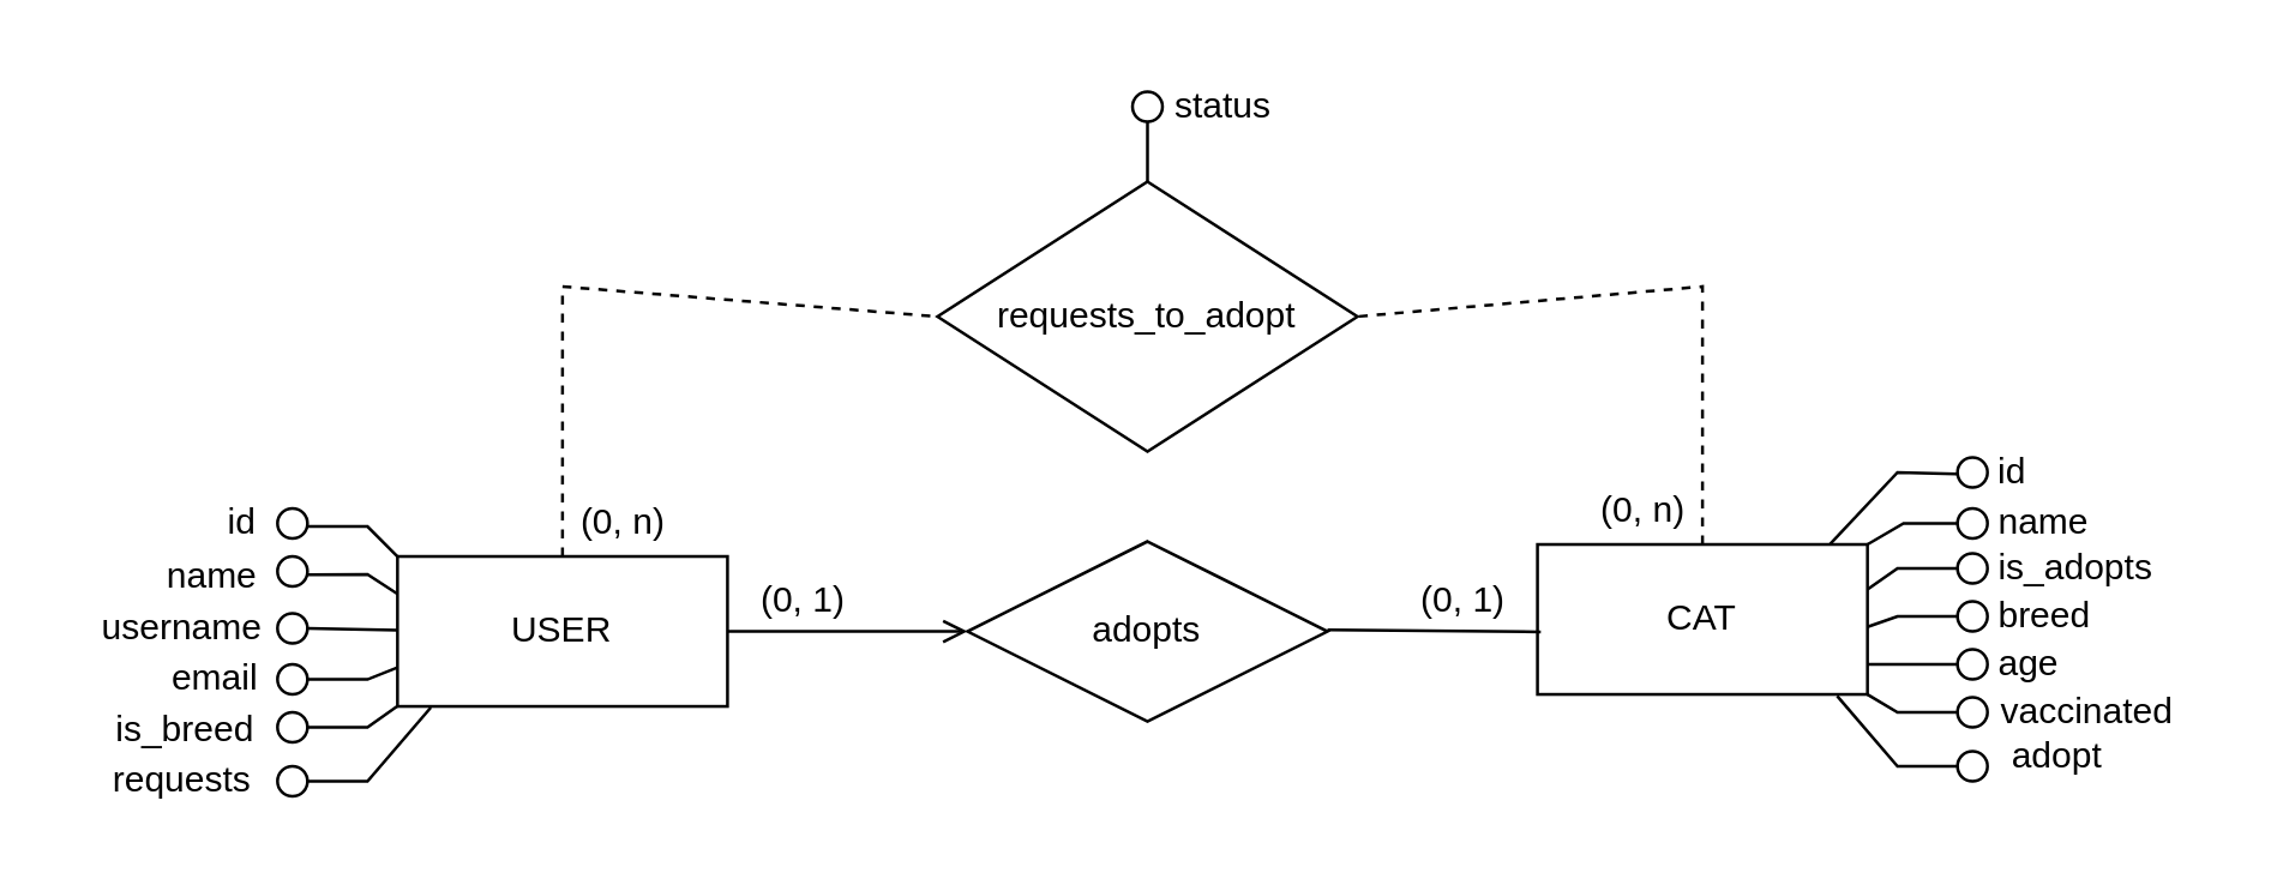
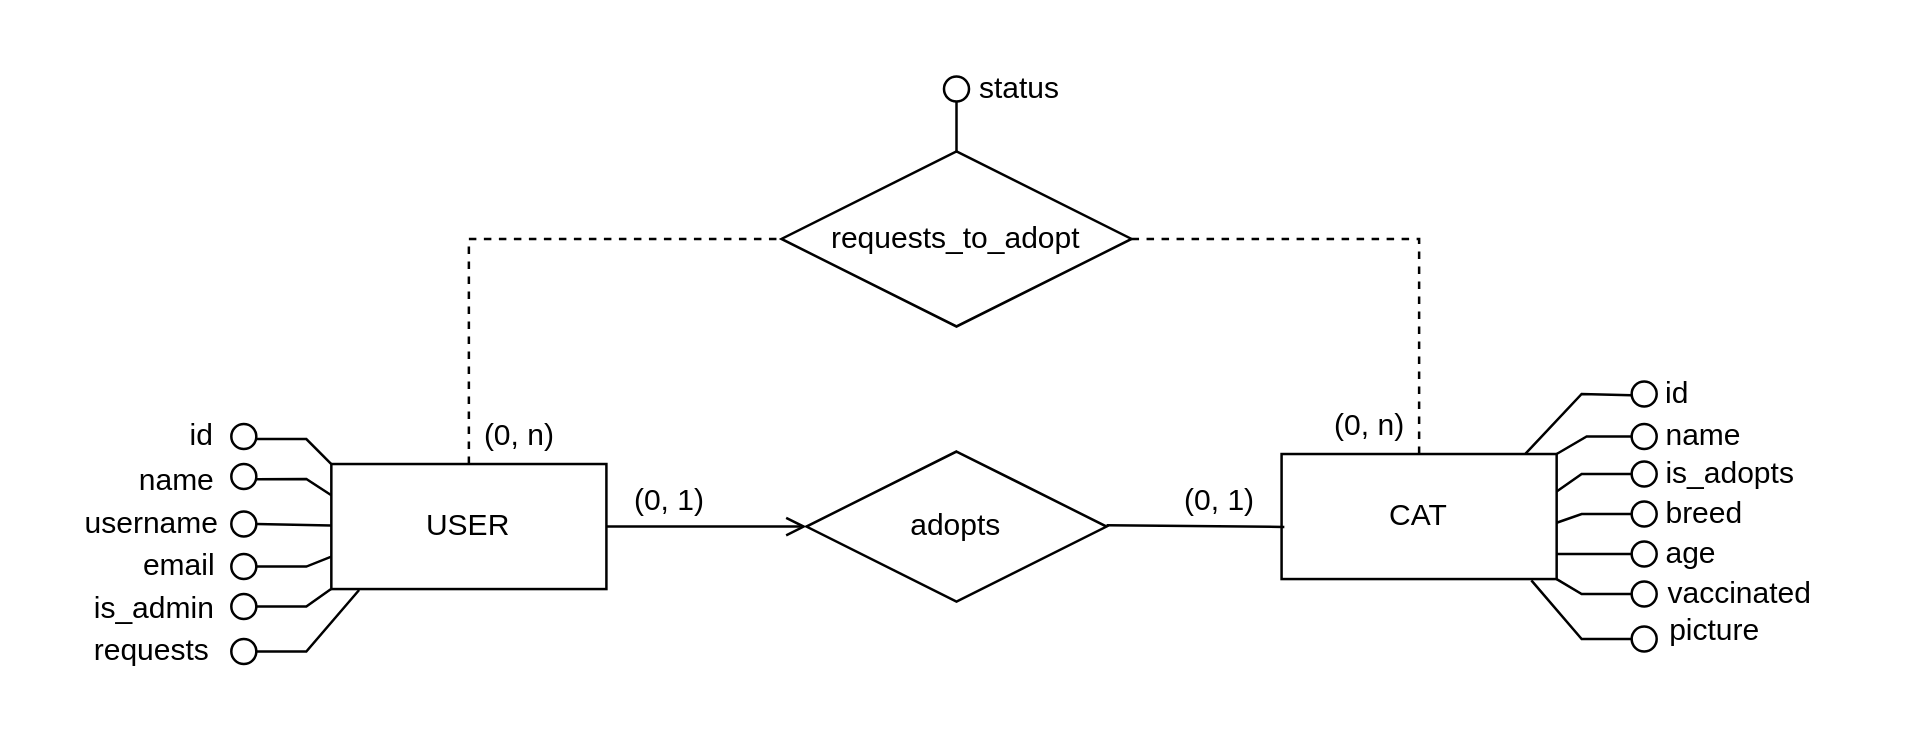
  <mxCell id="0" />
  <mxCell id="1" parent="0" />
  <mxCell id="2" value="USER" style="rounded=0;whiteSpace=wrap;html=1;fillColor=none;" parent="1" vertex="1"><mxGeometry x="132" y="185" width="110" height="50" as="geometry" /></mxCell>
  <mxCell id="3" value="&lt;div&gt;adopts&lt;/div&gt;" style="shape=rhombus;perimeter=rhombusPerimeter;whiteSpace=wrap;html=1;align=center;fillColor=none;" parent="1" vertex="1"><mxGeometry x="322" y="180" width="120" height="60" as="geometry" /></mxCell>
  <mxCell id="4" value="" style="endArrow=open;html=1;rounded=0;entryX=0;entryY=0.5;entryDx=0;entryDy=0;exitX=1;exitY=0.5;exitDx=0;exitDy=0;" parent="1" source="2" target="3" edge="1"><mxGeometry width="50" height="50" relative="1" as="geometry"><mxPoint x="362" y="290" as="sourcePoint" /><mxPoint x="412" y="240" as="targetPoint" /></mxGeometry></mxCell>
  <mxCell id="5" value="" style="endArrow=none;html=1;rounded=0;exitX=1;exitY=0.5;exitDx=0;exitDy=0;entryX=0.01;entryY=0.583;entryDx=0;entryDy=0;entryPerimeter=0;" parent="1" target="19" edge="1"><mxGeometry width="50" height="50" relative="1" as="geometry"><mxPoint x="442" y="209.5" as="sourcePoint" /><mxPoint x="522" y="210" as="targetPoint" /></mxGeometry></mxCell>
  <mxCell id="6" value="" style="ellipse;whiteSpace=wrap;html=1;aspect=fixed;fillColor=light-dark(#FFFFFF,#F9FBFF);" parent="1" vertex="1"><mxGeometry x="92" y="204" width="10" height="10" as="geometry" /></mxCell>
  <mxCell id="7" value="" style="endArrow=none;html=1;rounded=0;exitX=1;exitY=0.5;exitDx=0;exitDy=0;entryX=-0.001;entryY=0.491;entryDx=0;entryDy=0;entryPerimeter=0;" parent="1" source="6" target="2" edge="1"><mxGeometry width="50" height="50" relative="1" as="geometry"><mxPoint x="82" y="217" as="sourcePoint" /><mxPoint x="132" y="209.5" as="targetPoint" /></mxGeometry></mxCell>
  <mxCell id="8" value="name" style="text;html=1;align=center;verticalAlign=middle;resizable=0;points=[];autosize=1;strokeColor=none;fillColor=none;" parent="1" vertex="1"><mxGeometry x="45" y="177" width="50" height="30" as="geometry" /></mxCell>
  <mxCell id="9" value="" style="endArrow=none;html=1;rounded=0;exitX=1;exitY=0.5;exitDx=0;exitDy=0;entryX=0;entryY=0.5;entryDx=0;entryDy=0;" parent="1" source="36" edge="1"><mxGeometry width="50" height="50" relative="1" as="geometry"><mxPoint x="82" y="222" as="sourcePoint" /><mxPoint x="132" y="222" as="targetPoint" /><Array as="points"><mxPoint x="122" y="226" /></Array></mxGeometry></mxCell>
  <mxCell id="10" value="username" style="text;html=1;align=center;verticalAlign=middle;resizable=0;points=[];autosize=1;strokeColor=none;fillColor=none;" parent="1" vertex="1"><mxGeometry x="20" y="194" width="80" height="30" as="geometry" /></mxCell>
  <mxCell id="11" value="" style="ellipse;whiteSpace=wrap;html=1;aspect=fixed;fillColor=none;" parent="1" vertex="1"><mxGeometry x="92" y="237" width="10" height="10" as="geometry" /></mxCell>
  <mxCell id="12" value="" style="endArrow=none;html=1;rounded=0;exitX=1;exitY=0.5;exitDx=0;exitDy=0;entryX=-0.001;entryY=0.76;entryDx=0;entryDy=0;entryPerimeter=0;" parent="1" source="11" edge="1"><mxGeometry width="50" height="50" relative="1" as="geometry"><mxPoint x="82" y="247" as="sourcePoint" /><mxPoint x="131.89" y="235" as="targetPoint" /><Array as="points"><mxPoint x="122" y="242" /></Array></mxGeometry></mxCell>
  <mxCell id="13" value="email" style="text;html=1;align=center;verticalAlign=middle;resizable=0;points=[];autosize=1;strokeColor=none;fillColor=none;" parent="1" vertex="1"><mxGeometry x="46" y="211" width="50" height="30" as="geometry" /></mxCell>
  <mxCell id="14" value="" style="ellipse;whiteSpace=wrap;html=1;aspect=fixed;" parent="1" vertex="1"><mxGeometry x="652" y="200" width="10" height="10" as="geometry" /></mxCell>
  <mxCell id="15" value="" style="endArrow=none;html=1;rounded=0;exitX=1;exitY=0.25;exitDx=0;exitDy=0;entryX=0;entryY=0.5;entryDx=0;entryDy=0;" parent="1" target="14" edge="1"><mxGeometry width="50" height="50" relative="1" as="geometry"><mxPoint x="622" y="208.5" as="sourcePoint" /><mxPoint x="662" y="216" as="targetPoint" /><Array as="points"><mxPoint x="632" y="205" /></Array></mxGeometry></mxCell>
  <mxCell id="16" value="" style="endArrow=none;html=1;rounded=0;exitX=1;exitY=1;exitDx=0;exitDy=0;entryX=0;entryY=0.5;entryDx=0;entryDy=0;" parent="1" source="19" target="22" edge="1"><mxGeometry width="50" height="50" relative="1" as="geometry"><mxPoint x="622" y="233.5" as="sourcePoint" /><mxPoint x="662" y="245" as="targetPoint" /><Array as="points"><mxPoint x="632" y="237" /></Array></mxGeometry></mxCell>
  <mxCell id="17" value="" style="endArrow=none;html=1;rounded=0;exitX=1;exitY=0.5;exitDx=0;exitDy=0;entryX=0;entryY=0.5;entryDx=0;entryDy=0;" parent="1" target="21" edge="1"><mxGeometry width="50" height="50" relative="1" as="geometry"><mxPoint x="622" y="221" as="sourcePoint" /><mxPoint x="662.15" y="232.44" as="targetPoint" /></mxGeometry></mxCell>
  <mxCell id="18" value="" style="endArrow=none;html=1;rounded=0;exitX=0.985;exitY=0.713;exitDx=0;exitDy=0;exitPerimeter=0;entryX=0;entryY=0.5;entryDx=0;entryDy=0;" parent="1" edge="1"><mxGeometry width="50" height="50" relative="1" as="geometry"><mxPoint x="622" y="196" as="sourcePoint" /><mxPoint x="652" y="189" as="targetPoint" /><Array as="points"><mxPoint x="632" y="189" /></Array></mxGeometry></mxCell>
  <mxCell id="19" value="CAT" style="rounded=0;whiteSpace=wrap;html=1;fillColor=none;" parent="1" vertex="1"><mxGeometry x="512" y="181" width="110" height="50" as="geometry" /></mxCell>
  <mxCell id="20" value="" style="ellipse;whiteSpace=wrap;html=1;aspect=fixed;" parent="1" vertex="1"><mxGeometry x="652" y="169" width="10" height="10" as="geometry" /></mxCell>
  <mxCell id="21" value="" style="ellipse;whiteSpace=wrap;html=1;aspect=fixed;" parent="1" vertex="1"><mxGeometry x="652" y="216" width="10" height="10" as="geometry" /></mxCell>
  <mxCell id="22" value="" style="ellipse;whiteSpace=wrap;html=1;aspect=fixed;" parent="1" vertex="1"><mxGeometry x="652" y="232" width="10" height="10" as="geometry" /></mxCell>
  <mxCell id="23" value="name" style="text;html=1;align=left;verticalAlign=middle;resizable=0;points=[];autosize=1;strokeColor=none;fillColor=none;" parent="1" vertex="1"><mxGeometry x="664" y="159" width="50" height="30" as="geometry" /></mxCell>
  <mxCell id="24" value="breed" style="text;html=1;align=left;verticalAlign=middle;resizable=0;points=[];autosize=1;strokeColor=none;fillColor=none;" parent="1" vertex="1"><mxGeometry x="664" y="190" width="50" height="30" as="geometry" /></mxCell>
  <mxCell id="25" value="age" style="text;html=1;align=left;verticalAlign=middle;resizable=0;points=[];autosize=1;strokeColor=none;fillColor=none;" parent="1" vertex="1"><mxGeometry x="664" y="206" width="40" height="30" as="geometry" /></mxCell>
  <mxCell id="26" value="vaccinated" style="text;html=1;align=center;verticalAlign=middle;resizable=0;points=[];autosize=1;strokeColor=none;fillColor=none;" parent="1" vertex="1"><mxGeometry x="655" y="222" width="80" height="30" as="geometry" /></mxCell>
  <mxCell id="27" value="" style="endArrow=none;html=1;rounded=0;exitX=0.887;exitY=-0.003;exitDx=0;exitDy=0;exitPerimeter=0;entryX=-0.021;entryY=0.552;entryDx=0;entryDy=0;entryPerimeter=0;" parent="1" source="19" target="28" edge="1"><mxGeometry width="50" height="50" relative="1" as="geometry"><mxPoint x="612" y="180" as="sourcePoint" /><mxPoint x="662" y="150" as="targetPoint" /><Array as="points"><mxPoint x="632" y="157" /></Array></mxGeometry></mxCell>
  <mxCell id="28" value="" style="ellipse;whiteSpace=wrap;html=1;aspect=fixed;fillColor=light-dark(#FFFFFF,#FEF8FF);" parent="1" vertex="1"><mxGeometry x="652" y="152" width="10" height="10" as="geometry" /></mxCell>
  <mxCell id="29" value="id" style="text;html=1;align=center;verticalAlign=middle;resizable=0;points=[];autosize=1;strokeColor=none;fillColor=none;" parent="1" vertex="1"><mxGeometry x="655" y="142" width="30" height="30" as="geometry" /></mxCell>
  <mxCell id="30" value="(0, 1)" style="text;html=1;align=center;verticalAlign=middle;resizable=0;points=[];autosize=1;strokeColor=none;fillColor=none;" parent="1" vertex="1"><mxGeometry x="242" y="185" width="50" height="30" as="geometry" /></mxCell>
  <mxCell id="31" value="(0, 1)" style="text;html=1;align=center;verticalAlign=middle;resizable=0;points=[];autosize=1;strokeColor=none;fillColor=none;" parent="1" vertex="1"><mxGeometry x="462" y="185" width="50" height="30" as="geometry" /></mxCell>
  <mxCell id="32" value="" style="endArrow=none;html=1;rounded=0;exitX=0.989;exitY=0.604;exitDx=0;exitDy=0;entryX=0;entryY=0;entryDx=0;entryDy=0;exitPerimeter=0;" parent="1" source="33" target="2" edge="1"><mxGeometry width="50" height="50" relative="1" as="geometry"><mxPoint x="82" y="166" as="sourcePoint" /><mxPoint x="132" y="166" as="targetPoint" /><Array as="points"><mxPoint x="122" y="175" /></Array></mxGeometry></mxCell>
  <mxCell id="33" value="" style="ellipse;whiteSpace=wrap;html=1;aspect=fixed;fillColor=light-dark(#FFFFFF,#FEF8FF);" parent="1" vertex="1"><mxGeometry x="92" y="169" width="10" height="10" as="geometry" /></mxCell>
  <mxCell id="34" value="id" style="text;html=1;align=center;verticalAlign=middle;resizable=0;points=[];autosize=1;strokeColor=none;fillColor=none;" parent="1" vertex="1"><mxGeometry x="65" y="159" width="30" height="30" as="geometry" /></mxCell>
  <mxCell id="35" value="" style="endArrow=none;html=1;rounded=0;exitX=1;exitY=0.5;exitDx=0;exitDy=0;entryX=1;entryY=0.5;entryDx=0;entryDy=0;" parent="1" source="36" target="36" edge="1"><mxGeometry width="50" height="50" relative="1" as="geometry"><mxPoint x="82" y="222" as="sourcePoint" /><mxPoint x="132" y="222" as="targetPoint" /></mxGeometry></mxCell>
  <mxCell id="36" value="" style="ellipse;whiteSpace=wrap;html=1;aspect=fixed;fillColor=light-dark(#FFFFFF,#FEF8FF);" parent="1" vertex="1"><mxGeometry x="92" y="221" width="10" height="10" as="geometry" /></mxCell>
  <mxCell id="37" value="" style="endArrow=none;html=1;rounded=0;exitX=0.989;exitY=0.604;exitDx=0;exitDy=0;entryX=0;entryY=0.25;entryDx=0;entryDy=0;exitPerimeter=0;" parent="1" source="38" target="2" edge="1"><mxGeometry width="50" height="50" relative="1" as="geometry"><mxPoint x="92" y="176" as="sourcePoint" /><mxPoint x="142" y="195" as="targetPoint" /><Array as="points"><mxPoint x="122" y="191" /></Array></mxGeometry></mxCell>
  <mxCell id="38" value="" style="ellipse;whiteSpace=wrap;html=1;aspect=fixed;fillColor=none;" parent="1" vertex="1"><mxGeometry x="92" y="185" width="10" height="10" as="geometry" /></mxCell>
  <mxCell id="39" value="" style="ellipse;whiteSpace=wrap;html=1;aspect=fixed;" parent="1" vertex="1"><mxGeometry x="92" y="255" width="10" height="10" as="geometry" /></mxCell>
  <mxCell id="40" value="" style="endArrow=none;html=1;rounded=0;exitX=1;exitY=0.5;exitDx=0;exitDy=0;entryX=0.101;entryY=1.008;entryDx=0;entryDy=0;entryPerimeter=0;" parent="1" source="39" target="2" edge="1"><mxGeometry width="50" height="50" relative="1" as="geometry"><mxPoint x="92" y="257" as="sourcePoint" /><mxPoint x="141.89" y="245" as="targetPoint" /><Array as="points"><mxPoint x="122" y="260" /></Array></mxGeometry></mxCell>
  <mxCell id="41" value="requests" style="text;html=1;align=center;verticalAlign=middle;resizable=0;points=[];autosize=1;strokeColor=none;fillColor=none;" parent="1" vertex="1"><mxGeometry x="25" y="245" width="70" height="30" as="geometry" /></mxCell>
- <mxCell id="42" value="&lt;div&gt;requests_to&lt;span style=&quot;background-color: transparent; color: light-dark(rgb(0, 0, 0), rgb(255, 255, 255));&quot;&gt;_&lt;/span&gt;&lt;span style=&quot;background-color: transparent; color: light-dark(rgb(0, 0, 0), rgb(255, 255, 255));&quot;&gt;adopt&lt;/span&gt;&lt;/div&gt;" style="shape=rhombus;perimeter=rhombusPerimeter;whiteSpace=wrap;html=1;align=center;fillColor=none;" parent="1" vertex="1"><mxGeometry x="312" y="60" width="140" height="90" as="geometry" /></mxCell>
+ <mxCell id="42" value="&lt;div&gt;requests_to&lt;span style=&quot;background-color: transparent; color: light-dark(rgb(0, 0, 0), rgb(255, 255, 255));&quot;&gt;_&lt;/span&gt;&lt;span style=&quot;background-color: transparent; color: light-dark(rgb(0, 0, 0), rgb(255, 255, 255));&quot;&gt;adopt&lt;/span&gt;&lt;/div&gt;" style="shape=rhombus;perimeter=rhombusPerimeter;whiteSpace=wrap;html=1;align=center;fillColor=none;" parent="1" vertex="1"><mxGeometry x="312" y="60" width="140" height="70" as="geometry" /></mxCell>
  <mxCell id="43" value="" style="endArrow=none;html=1;rounded=0;entryX=0;entryY=0.5;entryDx=0;entryDy=0;exitX=0.5;exitY=0;exitDx=0;exitDy=0;dashed=1;" parent="1" source="2" target="42" edge="1"><mxGeometry width="50" height="50" relative="1" as="geometry"><mxPoint x="252" y="220" as="sourcePoint" /><mxPoint x="332" y="220" as="targetPoint" /><Array as="points"><mxPoint x="187" y="95" /></Array></mxGeometry></mxCell>
  <mxCell id="44" value="" style="endArrow=none;html=1;rounded=0;entryX=1;entryY=0.5;entryDx=0;entryDy=0;exitX=0.5;exitY=0;exitDx=0;exitDy=0;dashed=1;" parent="1" source="19" target="42" edge="1"><mxGeometry width="50" height="50" relative="1" as="geometry"><mxPoint x="197" y="195" as="sourcePoint" /><mxPoint x="332" y="105" as="targetPoint" /><Array as="points"><mxPoint x="567" y="95" /></Array></mxGeometry></mxCell>
  <mxCell id="45" value="(0, n)" style="text;html=1;align=center;verticalAlign=middle;resizable=0;points=[];autosize=1;strokeColor=none;fillColor=none;" parent="1" vertex="1"><mxGeometry x="182" y="159" width="50" height="30" as="geometry" /></mxCell>
  <mxCell id="46" value="(0, n)" style="text;html=1;align=center;verticalAlign=middle;resizable=0;points=[];autosize=1;strokeColor=none;fillColor=none;" parent="1" vertex="1"><mxGeometry x="522" y="155" width="50" height="30" as="geometry" /></mxCell>
  <mxCell id="47" value="" style="endArrow=none;html=1;rounded=0;exitX=0.5;exitY=0;exitDx=0;exitDy=0;entryX=0;entryY=0.5;entryDx=0;entryDy=0;" parent="1" source="42" target="48" edge="1"><mxGeometry width="50" height="50" relative="1" as="geometry"><mxPoint x="382" y="39" as="sourcePoint" /><mxPoint x="422" y="39" as="targetPoint" /></mxGeometry></mxCell>
  <mxCell id="48" value="" style="ellipse;whiteSpace=wrap;html=1;aspect=fixed;direction=south;" parent="1" vertex="1"><mxGeometry x="377" y="30" width="10" height="10" as="geometry" /></mxCell>
  <mxCell id="49" value="status" style="text;html=1;align=center;verticalAlign=middle;resizable=0;points=[];autosize=1;strokeColor=none;fillColor=none;" parent="1" vertex="1"><mxGeometry x="377" y="20" width="60" height="30" as="geometry" /></mxCell>
  <mxCell id="50" value="" style="endArrow=none;html=1;rounded=0;entryX=0;entryY=0.5;entryDx=0;entryDy=0;exitX=0.908;exitY=1.011;exitDx=0;exitDy=0;exitPerimeter=0;" parent="1" source="19" target="51" edge="1"><mxGeometry width="50" height="50" relative="1" as="geometry"><mxPoint x="622" y="246" as="sourcePoint" /><mxPoint x="662" y="264" as="targetPoint" /><Array as="points"><mxPoint x="632" y="255" /></Array></mxGeometry></mxCell>
  <mxCell id="51" value="" style="ellipse;whiteSpace=wrap;html=1;aspect=fixed;" parent="1" vertex="1"><mxGeometry x="652" y="250" width="10" height="10" as="geometry" /></mxCell>
- <mxCell id="52" value="adopt" style="text;html=1;align=center;verticalAlign=middle;resizable=0;points=[];autosize=1;strokeColor=none;fillColor=none;" parent="1" vertex="1"><mxGeometry x="655" y="237" width="60" height="30" as="geometry" /></mxCell>
- <mxCell id="53" value="is_breed" style="text;html=1;align=center;verticalAlign=middle;resizable=0;points=[];autosize=1;strokeColor=none;fillColor=none;" parent="1" vertex="1"><mxGeometry x="26" y="228" width="70" height="30" as="geometry" /></mxCell>
+ <mxCell id="52" value="picture" style="text;html=1;align=center;verticalAlign=middle;resizable=0;points=[];autosize=1;strokeColor=none;fillColor=none;" parent="1" vertex="1"><mxGeometry x="655" y="237" width="60" height="30" as="geometry" /></mxCell>
+ <mxCell id="53" value="is_admin" style="text;html=1;align=center;verticalAlign=middle;resizable=0;points=[];autosize=1;strokeColor=none;fillColor=none;" parent="1" vertex="1"><mxGeometry x="26" y="228" width="70" height="30" as="geometry" /></mxCell>
  <mxCell id="54" value="" style="endArrow=none;html=1;rounded=0;exitX=1;exitY=0;exitDx=0;exitDy=0;entryX=0;entryY=0.5;entryDx=0;entryDy=0;" edge="1" parent="1" source="19" target="20"><mxGeometry width="50" height="50" relative="1" as="geometry"><mxPoint x="632" y="206" as="sourcePoint" /><mxPoint x="662" y="199" as="targetPoint" /><Array as="points"><mxPoint x="634" y="174" /></Array></mxGeometry></mxCell>
  <mxCell id="55" value="" style="ellipse;whiteSpace=wrap;html=1;aspect=fixed;" vertex="1" parent="1"><mxGeometry x="652" y="184" width="10" height="10" as="geometry" /></mxCell>
  <mxCell id="56" value="is_adopts" style="text;html=1;align=left;verticalAlign=middle;resizable=0;points=[];autosize=1;strokeColor=none;fillColor=none;" vertex="1" parent="1"><mxGeometry x="664" y="176" width="77" height="26" as="geometry" /></mxCell>
